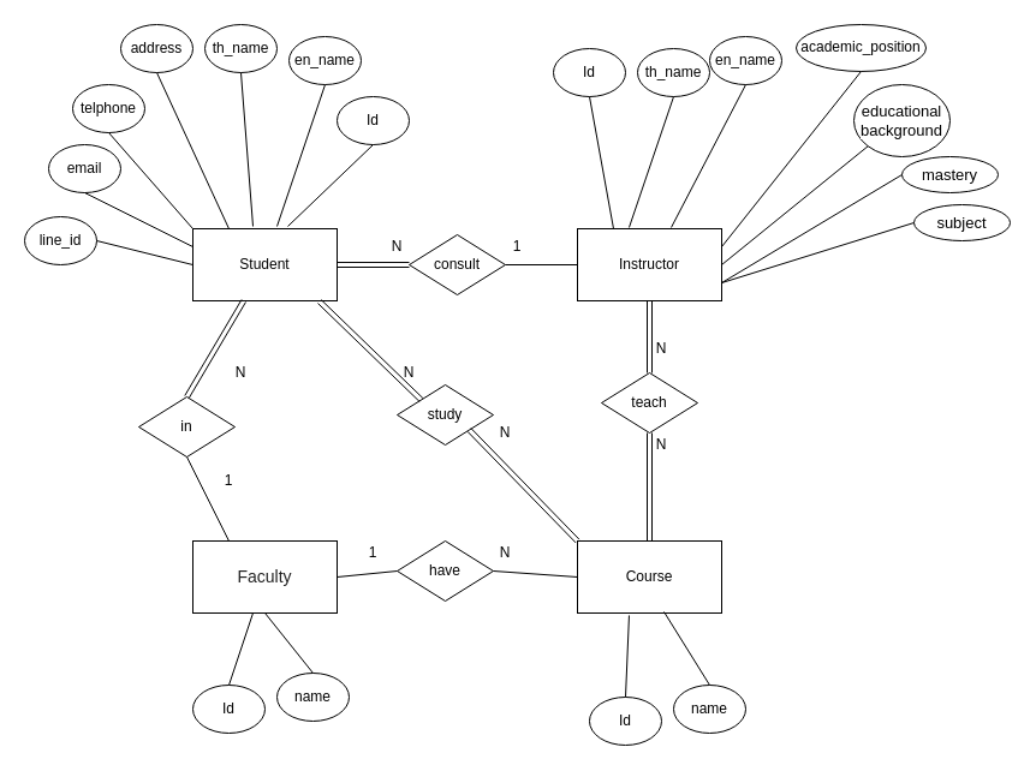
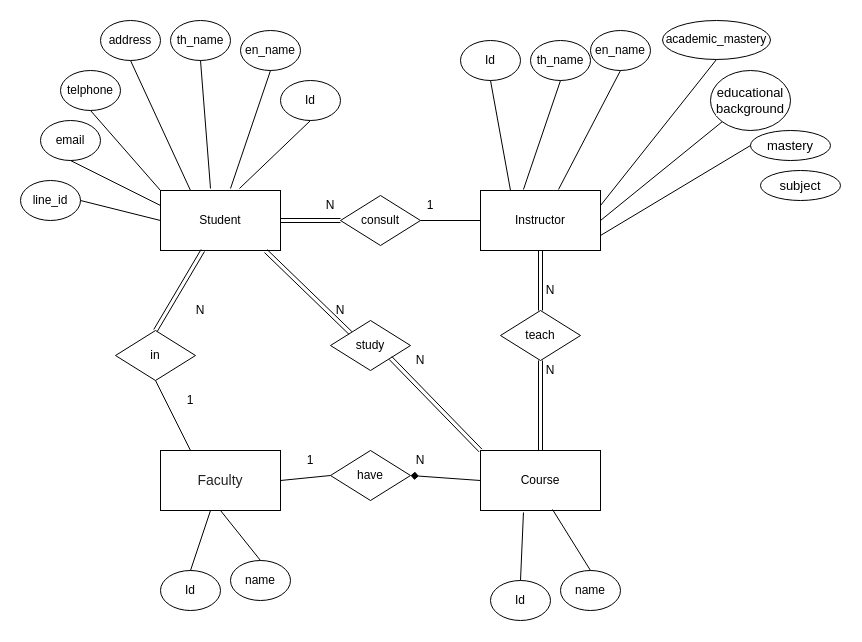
  <mxCell id="0" />
  <mxCell id="1" parent="0" />
  <mxCell id="2" value="Student" style="rounded=0;whiteSpace=wrap;html=1;" parent="1" vertex="1"><mxGeometry x="160" y="190" width="120" height="60" as="geometry" /></mxCell>
  <mxCell id="3" value="Instructor" style="rounded=0;whiteSpace=wrap;html=1;" parent="1" vertex="1"><mxGeometry x="480" y="190" width="120" height="60" as="geometry" /></mxCell>
  <mxCell id="4" value="Course" style="rounded=0;whiteSpace=wrap;html=1;" parent="1" vertex="1"><mxGeometry x="480" y="450" width="120" height="60" as="geometry" /></mxCell>
  <mxCell id="5" value="&lt;span style=&quot;color: rgba(0 , 0 , 0 , 0.87) ; font-family: &amp;#34;arial&amp;#34; , sans-serif ; font-size: 14px ; text-align: left ; white-space: normal ; background-color: rgb(255 , 255 , 255)&quot;&gt;Faculty&lt;/span&gt;" style="rounded=0;whiteSpace=wrap;html=1;" parent="1" vertex="1"><mxGeometry x="160" y="450" width="120" height="60" as="geometry" /></mxCell>
  <mxCell id="6" value="Id" style="ellipse;whiteSpace=wrap;html=1;" parent="1" vertex="1"><mxGeometry x="280" y="80" width="60" height="40" as="geometry" /></mxCell>
  <mxCell id="7" value="" style="endArrow=none;html=1;entryX=0.5;entryY=1;entryDx=0;entryDy=0;exitX=0.658;exitY=-0.033;exitDx=0;exitDy=0;exitPerimeter=0;" parent="1" source="2" target="6" edge="1"><mxGeometry width="50" height="50" relative="1" as="geometry"><mxPoint x="200" y="180" as="sourcePoint" /><mxPoint x="250" y="130" as="targetPoint" /></mxGeometry></mxCell>
  <mxCell id="8" value="en_name" style="ellipse;whiteSpace=wrap;html=1;" parent="1" vertex="1"><mxGeometry width="60" height="40" as="geometry" x="240" y="30" /></mxCell>
  <mxCell id="9" value="" style="endArrow=none;html=1;entryX=0.5;entryY=1;entryDx=0;entryDy=0;" parent="1" target="8" edge="1"><mxGeometry width="50" height="50" relative="1" as="geometry"><mxPoint x="230" y="188" as="sourcePoint" /><mxPoint x="181.04" y="130" as="targetPoint" /></mxGeometry></mxCell>
  <mxCell id="10" value="th_name" style="ellipse;whiteSpace=wrap;html=1;" parent="1" vertex="1"><mxGeometry x="170" y="20" width="60" height="40" as="geometry" /></mxCell>
  <mxCell id="11" value="" style="endArrow=none;html=1;entryX=0.5;entryY=1;entryDx=0;entryDy=0;" parent="1" target="10" edge="1"><mxGeometry width="50" height="50" relative="1" as="geometry"><mxPoint x="210" y="188" as="sourcePoint" /><mxPoint x="120" y="130" as="targetPoint" /></mxGeometry></mxCell>
  <mxCell id="12" value="address&lt;span style=&quot;color: rgba(0 , 0 , 0 , 0) ; font-family: monospace ; font-size: 0px ; white-space: nowrap&quot;&gt;%3CmxGraphModel%3E%3Croot%3E%3CmxCell%20id%3D%220%22%2F%3E%3CmxCell%20id%3D%221%22%20parent%3D%220%22%2F%3E%3CmxCell%20id%3D%222%22%20value%3D%22th_name%22%20style%3D%22ellipse%3BwhiteSpace%3Dwrap%3Bhtml%3D1%3B%22%20vertex%3D%221%22%20parent%3D%221%22%3E%3CmxGeometry%20x%3D%2250%22%20width%3D%2260%22%20height%3D%2240%22%20as%3D%22geometry%22%2F%3E%3C%2FmxCell%3E%3CmxCell%20id%3D%223%22%20value%3D%22%22%20style%3D%22endArrow%3Dnone%3Bhtml%3D1%3BentryX%3D0.5%3BentryY%3D1%3BentryDx%3D0%3BentryDy%3D0%3B%22%20edge%3D%221%22%20target%3D%222%22%20parent%3D%221%22%3E%3CmxGeometry%20width%3D%2250%22%20height%3D%2250%22%20relative%3D%221%22%20as%3D%22geometry%22%3E%3CmxPoint%20x%3D%2290%22%20y%3D%22158%22%20as%3D%22sourcePoint%22%2F%3E%3CmxPoint%20y%3D%22100%22%20as%3D%22targetPoint%22%2F%3E%3C%2FmxGeometry%3E%3C%2FmxCell%3E%3C%2Froot%3E%3C%2FmxGraphModel%3E&lt;/span&gt;" style="ellipse;whiteSpace=wrap;html=1;" parent="1" vertex="1"><mxGeometry x="100" y="20" width="60" height="40" as="geometry" /></mxCell>
  <mxCell id="13" value="" style="endArrow=none;html=1;entryX=0.5;entryY=1;entryDx=0;entryDy=0;exitX=0.25;exitY=0;exitDx=0;exitDy=0;" parent="1" source="2" target="12" edge="1"><mxGeometry width="50" height="50" relative="1" as="geometry"><mxPoint x="150" y="188" as="sourcePoint" /><mxPoint x="60" y="130" as="targetPoint" /></mxGeometry></mxCell>
  <mxCell id="14" value="telphone" style="ellipse;whiteSpace=wrap;html=1;" parent="1" vertex="1"><mxGeometry x="60" y="70" width="60" height="40" as="geometry" /></mxCell>
  <mxCell id="15" value="" style="endArrow=none;html=1;entryX=0.5;entryY=1;entryDx=0;entryDy=0;exitX=0;exitY=0;exitDx=0;exitDy=0;" parent="1" source="2" target="14" edge="1"><mxGeometry width="50" height="50" relative="1" as="geometry"><mxPoint x="140" y="195" as="sourcePoint" /><mxPoint x="10" y="170" as="targetPoint" /></mxGeometry></mxCell>
  <mxCell id="16" value="email" style="ellipse;whiteSpace=wrap;html=1;" parent="1" vertex="1"><mxGeometry x="40" y="120" width="60" height="40" as="geometry" /></mxCell>
  <mxCell id="17" value="" style="endArrow=none;html=1;entryX=0.5;entryY=1;entryDx=0;entryDy=0;exitX=0;exitY=0.25;exitDx=0;exitDy=0;" parent="1" source="2" target="16" edge="1"><mxGeometry width="50" height="50" relative="1" as="geometry"><mxPoint x="80" y="278" as="sourcePoint" /><mxPoint x="-10" y="220" as="targetPoint" /></mxGeometry></mxCell>
  <mxCell id="18" value="line_id" style="ellipse;whiteSpace=wrap;html=1;" parent="1" vertex="1"><mxGeometry x="20" y="180" width="60" height="40" as="geometry" /></mxCell>
  <mxCell id="19" value="" style="endArrow=none;html=1;entryX=1;entryY=0.5;entryDx=0;entryDy=0;" parent="1" target="18" edge="1"><mxGeometry width="50" height="50" relative="1" as="geometry"><mxPoint x="160" y="220" as="sourcePoint" /><mxPoint x="160" y="170" as="targetPoint" /></mxGeometry></mxCell>
  <mxCell id="20" value="th_name" style="ellipse;whiteSpace=wrap;html=1;" parent="1" vertex="1"><mxGeometry x="530" y="40" width="60" height="40" as="geometry" /></mxCell>
  <mxCell id="21" value="" style="endArrow=none;html=1;entryX=0.5;entryY=1;entryDx=0;entryDy=0;exitX=0.358;exitY=-0.017;exitDx=0;exitDy=0;exitPerimeter=0;" parent="1" source="3" target="20" edge="1"><mxGeometry width="50" height="50" relative="1" as="geometry"><mxPoint x="530" y="210" as="sourcePoint" /><mxPoint x="450" y="160" as="targetPoint" /></mxGeometry></mxCell>
  <mxCell id="22" value="en_name" style="ellipse;whiteSpace=wrap;html=1;" parent="1" vertex="1"><mxGeometry x="590" y="30" width="60" height="40" as="geometry" /></mxCell>
  <mxCell id="23" value="" style="endArrow=none;html=1;entryX=0.5;entryY=1;entryDx=0;entryDy=0;exitX=0.65;exitY=-0.017;exitDx=0;exitDy=0;exitPerimeter=0;" parent="1" source="3" target="22" edge="1"><mxGeometry width="50" height="50" relative="1" as="geometry"><mxPoint x="590" y="190" as="sourcePoint" /><mxPoint x="549.96" y="163.98" as="targetPoint" /></mxGeometry></mxCell>
- <mxCell id="24" value="academic_position" style="ellipse;whiteSpace=wrap;html=1;" parent="1" vertex="1"><mxGeometry x="662" y="20" width="108" height="38.98" as="geometry" /></mxCell>
+ <mxCell id="24" value="academic_mastery" style="ellipse;whiteSpace=wrap;html=1;" parent="1" vertex="1"><mxGeometry x="662" y="20" width="108" height="38.98" as="geometry" /></mxCell>
  <mxCell id="25" value="" style="endArrow=none;html=1;entryX=0.5;entryY=1;entryDx=0;entryDy=0;exitX=1;exitY=0.25;exitDx=0;exitDy=0;" parent="1" source="3" target="24" edge="1"><mxGeometry width="50" height="50" relative="1" as="geometry"><mxPoint x="610" y="220" as="sourcePoint" /><mxPoint x="601.96" y="195" as="targetPoint" /></mxGeometry></mxCell>
  <mxCell id="26" value="&lt;span style=&quot;font-family: &amp;#34;arial&amp;#34; , &amp;#34;helvetica&amp;#34; , sans-serif ; font-size: 13px ; background-color: rgb(255 , 255 , 255)&quot;&gt;educational background&lt;/span&gt;" style="ellipse;whiteSpace=wrap;html=1;" parent="1" vertex="1"><mxGeometry x="710" y="70" width="80" height="60" as="geometry" /></mxCell>
  <mxCell id="27" value="" style="endArrow=none;html=1;entryX=0;entryY=1;entryDx=0;entryDy=0;exitX=1;exitY=0.5;exitDx=0;exitDy=0;" parent="1" source="3" target="26" edge="1"><mxGeometry width="50" height="50" relative="1" as="geometry"><mxPoint x="658" y="258.98" as="sourcePoint" /><mxPoint x="649.96" y="233.98" as="targetPoint" /></mxGeometry></mxCell>
  <mxCell id="28" value="&lt;span style=&quot;font-family: &amp;#34;arial&amp;#34; , &amp;#34;helvetica&amp;#34; , sans-serif ; font-size: 13px ; background-color: rgb(255 , 255 , 255)&quot;&gt;mastery&lt;/span&gt;" style="ellipse;whiteSpace=wrap;html=1;" parent="1" vertex="1"><mxGeometry x="750" y="130" width="80" height="30" as="geometry" /></mxCell>
  <mxCell id="29" value="" style="endArrow=none;html=1;entryX=0;entryY=0.5;entryDx=0;entryDy=0;exitX=1;exitY=0.75;exitDx=0;exitDy=0;" parent="1" source="3" target="28" edge="1"><mxGeometry width="50" height="50" relative="1" as="geometry"><mxPoint x="610" y="270" as="sourcePoint" /><mxPoint x="659.96" y="293.98" as="targetPoint" /></mxGeometry></mxCell>
  <mxCell id="30" value="&lt;font face=&quot;arial, helvetica, sans-serif&quot;&gt;&lt;span style=&quot;font-size: 13px ; background-color: rgb(255 , 255 , 255)&quot;&gt;subject&lt;/span&gt;&lt;/font&gt;" style="ellipse;whiteSpace=wrap;html=1;" parent="1" vertex="1"><mxGeometry x="760" y="170" width="80" height="30" as="geometry" /></mxCell>
- <mxCell id="31" value="" style="endArrow=none;html=1;entryX=0;entryY=0.5;entryDx=0;entryDy=0;exitX=1;exitY=0.75;exitDx=0;exitDy=0;" parent="1" source="3" target="30" edge="1"><mxGeometry width="50" height="50" relative="1" as="geometry"><mxPoint x="580" y="295" as="sourcePoint" /><mxPoint x="649.96" y="348.98" as="targetPoint" /></mxGeometry></mxCell>
  <mxCell id="32" value="teach" style="rhombus;whiteSpace=wrap;html=1;" parent="1" vertex="1"><mxGeometry x="500" y="310" width="80" height="50" as="geometry" /></mxCell>
  <mxCell id="33" value="study" style="rhombus;whiteSpace=wrap;html=1;" parent="1" vertex="1"><mxGeometry x="330" y="320" width="80" height="50" as="geometry" /></mxCell>
  <mxCell id="34" value="consult" style="rhombus;whiteSpace=wrap;html=1;" parent="1" vertex="1"><mxGeometry x="340" y="195" width="80" height="50" as="geometry" /></mxCell>
  <mxCell id="35" value="" style="endArrow=none;html=1;entryX=0;entryY=0.5;entryDx=0;entryDy=0;exitX=1;exitY=0.5;exitDx=0;exitDy=0;" parent="1" source="34" target="3" edge="1"><mxGeometry width="50" height="50" relative="1" as="geometry"><mxPoint x="400" y="260" as="sourcePoint" /><mxPoint x="450" y="210" as="targetPoint" /></mxGeometry></mxCell>
  <mxCell id="36" value="in" style="rhombus;whiteSpace=wrap;html=1;" parent="1" vertex="1"><mxGeometry x="115" y="330" width="80" height="50" as="geometry" /></mxCell>
  <mxCell id="37" value="" style="endArrow=none;html=1;entryX=0.25;entryY=0;entryDx=0;entryDy=0;exitX=0.5;exitY=1;exitDx=0;exitDy=0;" parent="1" source="36" target="5" edge="1"><mxGeometry width="50" height="50" relative="1" as="geometry"><mxPoint x="180" y="300" as="sourcePoint" /><mxPoint x="220.04" y="261.02" as="targetPoint" /></mxGeometry></mxCell>
  <mxCell id="38" value="have" style="rhombus;whiteSpace=wrap;html=1;" parent="1" vertex="1"><mxGeometry x="330" y="450" width="80" height="50" as="geometry" /></mxCell>
  <mxCell id="39" value="" style="endArrow=none;html=1;entryX=0;entryY=0.5;entryDx=0;entryDy=0;exitX=1;exitY=0.5;exitDx=0;exitDy=0;" parent="1" source="5" target="38" edge="1"><mxGeometry width="50" height="50" relative="1" as="geometry"><mxPoint x="290" y="480" as="sourcePoint" /><mxPoint x="340" y="430" as="targetPoint" /></mxGeometry></mxCell>
- <mxCell id="40" value="" style="endArrow=none;html=1;exitX=0;exitY=0.5;exitDx=0;exitDy=0;entryX=1;entryY=0.5;entryDx=0;entryDy=0;" parent="1" source="4" target="38" edge="1"><mxGeometry width="50" height="50" relative="1" as="geometry"><mxPoint x="290" y="490" as="sourcePoint" /><mxPoint x="410" y="480" as="targetPoint" /></mxGeometry></mxCell>
+ <mxCell id="40" value="" style="endArrow=diamond;html=1;exitX=0;exitY=0.5;exitDx=0;exitDy=0;entryX=1;entryY=0.5;entryDx=0;entryDy=0;" parent="1" source="4" target="38" edge="1"><mxGeometry width="50" height="50" relative="1" as="geometry"><mxPoint x="290" y="490" as="sourcePoint" /><mxPoint x="410" y="480" as="targetPoint" /></mxGeometry></mxCell>
  <mxCell id="41" value="Id" style="ellipse;whiteSpace=wrap;html=1;" parent="1" vertex="1"><mxGeometry x="160" y="570" width="60" height="40" as="geometry" /></mxCell>
  <mxCell id="42" value="" style="endArrow=none;html=1;entryX=0.5;entryY=0;entryDx=0;entryDy=0;" parent="1" source="5" target="41" edge="1"><mxGeometry width="50" height="50" relative="1" as="geometry"><mxPoint x="258.96" y="708.02" as="sourcePoint" /><mxPoint x="270" y="650" as="targetPoint" /></mxGeometry></mxCell>
  <mxCell id="43" value="name" style="ellipse;whiteSpace=wrap;html=1;" parent="1" vertex="1"><mxGeometry x="230" y="560" width="60" height="40" as="geometry" /></mxCell>
  <mxCell id="44" value="" style="endArrow=none;html=1;exitX=0.5;exitY=1;exitDx=0;exitDy=0;entryX=0.5;entryY=0;entryDx=0;entryDy=0;" parent="1" source="5" target="43" edge="1"><mxGeometry width="50" height="50" relative="1" as="geometry"><mxPoint x="230" y="708" as="sourcePoint" /><mxPoint x="220" y="540" as="targetPoint" /></mxGeometry></mxCell>
  <mxCell id="45" value="Id" style="ellipse;whiteSpace=wrap;html=1;" parent="1" vertex="1"><mxGeometry x="490" y="580" width="60" height="40" as="geometry" /></mxCell>
  <mxCell id="46" value="" style="endArrow=none;html=1;entryX=0.5;entryY=0;entryDx=0;entryDy=0;exitX=0.358;exitY=1.033;exitDx=0;exitDy=0;exitPerimeter=0;" parent="1" source="4" target="45" edge="1"><mxGeometry width="50" height="50" relative="1" as="geometry"><mxPoint x="540" y="520" as="sourcePoint" /><mxPoint x="600" y="660" as="targetPoint" /></mxGeometry></mxCell>
  <mxCell id="47" value="name" style="ellipse;whiteSpace=wrap;html=1;" parent="1" vertex="1"><mxGeometry x="560" y="570" width="60" height="40" as="geometry" /></mxCell>
  <mxCell id="48" value="" style="endArrow=none;html=1;exitX=0.6;exitY=0.983;exitDx=0;exitDy=0;entryX=0.5;entryY=0;entryDx=0;entryDy=0;exitPerimeter=0;" parent="1" source="4" target="47" edge="1"><mxGeometry width="50" height="50" relative="1" as="geometry"><mxPoint x="550" y="520" as="sourcePoint" /><mxPoint x="550" y="550" as="targetPoint" /></mxGeometry></mxCell>
  <mxCell id="49" value="1" style="text;html=1;strokeColor=none;fillColor=none;align=center;verticalAlign=middle;whiteSpace=wrap;rounded=0;" parent="1" vertex="1"><mxGeometry x="410" y="195" width="40" height="20" as="geometry" /></mxCell>
  <mxCell id="50" value="N" style="text;html=1;strokeColor=none;fillColor=none;align=center;verticalAlign=middle;whiteSpace=wrap;rounded=0;" parent="1" vertex="1"><mxGeometry x="310" y="195" width="40" height="20" as="geometry" /></mxCell>
  <mxCell id="51" value="N" style="text;html=1;strokeColor=none;fillColor=none;align=center;verticalAlign=middle;whiteSpace=wrap;rounded=0;" parent="1" vertex="1"><mxGeometry x="530" y="360" width="40" height="20" as="geometry" /></mxCell>
  <mxCell id="52" value="N" style="text;html=1;strokeColor=none;fillColor=none;align=center;verticalAlign=middle;whiteSpace=wrap;rounded=0;" parent="1" vertex="1"><mxGeometry x="320" y="300" width="40" height="20" as="geometry" /></mxCell>
  <mxCell id="53" value="N" style="text;html=1;strokeColor=none;fillColor=none;align=center;verticalAlign=middle;whiteSpace=wrap;rounded=0;" parent="1" vertex="1"><mxGeometry x="400" y="350" width="40" height="20" as="geometry" /></mxCell>
  <mxCell id="54" value="N" style="text;html=1;strokeColor=none;fillColor=none;align=center;verticalAlign=middle;whiteSpace=wrap;rounded=0;" parent="1" vertex="1"><mxGeometry x="180" y="300" width="40" height="20" as="geometry" /></mxCell>
  <mxCell id="55" value="1" style="text;html=1;strokeColor=none;fillColor=none;align=center;verticalAlign=middle;whiteSpace=wrap;rounded=0;" parent="1" vertex="1"><mxGeometry x="170" y="390" width="40" height="20" as="geometry" /></mxCell>
  <mxCell id="56" value="1" style="text;html=1;strokeColor=none;fillColor=none;align=center;verticalAlign=middle;whiteSpace=wrap;rounded=0;" parent="1" vertex="1"><mxGeometry x="290" y="450" width="40" height="20" as="geometry" /></mxCell>
  <mxCell id="57" value="N" style="text;html=1;strokeColor=none;fillColor=none;align=center;verticalAlign=middle;whiteSpace=wrap;rounded=0;" parent="1" vertex="1"><mxGeometry x="400" y="450" width="40" height="20" as="geometry" /></mxCell>
  <mxCell id="58" value="N" style="text;html=1;strokeColor=none;fillColor=none;align=center;verticalAlign=middle;whiteSpace=wrap;rounded=0;" parent="1" vertex="1"><mxGeometry x="530" y="280" width="40" height="20" as="geometry" /></mxCell>
  <mxCell id="59" value="" style="shape=link;html=1;entryX=0.25;entryY=0;entryDx=0;entryDy=0;exitX=0.5;exitY=0;exitDx=0;exitDy=0;" parent="1" source="4" target="51" edge="1"><mxGeometry width="50" height="50" relative="1" as="geometry"><mxPoint x="490" y="425" as="sourcePoint" /><mxPoint x="540" y="375" as="targetPoint" /></mxGeometry></mxCell>
  <mxCell id="60" value="" style="shape=link;html=1;entryX=0.5;entryY=1;entryDx=0;entryDy=0;" parent="1" source="32" target="3" edge="1"><mxGeometry width="50" height="50" relative="1" as="geometry"><mxPoint x="510" y="355" as="sourcePoint" /><mxPoint x="510" y="265" as="targetPoint" /></mxGeometry></mxCell>
  <mxCell id="61" value="" style="shape=link;html=1;entryX=1;entryY=1;entryDx=0;entryDy=0;exitX=0;exitY=0;exitDx=0;exitDy=0;" parent="1" source="4" target="33" edge="1"><mxGeometry width="50" height="50" relative="1" as="geometry"><mxPoint x="450" y="390" as="sourcePoint" /><mxPoint x="450" y="300" as="targetPoint" /></mxGeometry></mxCell>
  <mxCell id="62" value="" style="shape=link;html=1;exitX=0;exitY=0;exitDx=0;exitDy=0;entryX=0.878;entryY=1.01;entryDx=0;entryDy=0;entryPerimeter=0;" parent="1" source="33" target="2" edge="1"><mxGeometry width="50" height="50" relative="1" as="geometry"><mxPoint x="410" y="337.5" as="sourcePoint" /><mxPoint x="320" y="245" as="targetPoint" /></mxGeometry></mxCell>
  <mxCell id="63" value="" style="shape=link;html=1;exitX=0;exitY=0.5;exitDx=0;exitDy=0;entryX=1;entryY=0.5;entryDx=0;entryDy=0;" parent="1" source="34" target="2" edge="1"><mxGeometry width="50" height="50" relative="1" as="geometry"><mxPoint x="360" y="342.5" as="sourcePoint" /><mxPoint x="275.36" y="260.6" as="targetPoint" /></mxGeometry></mxCell>
  <mxCell id="64" value="" style="shape=link;html=1;exitX=0.5;exitY=0;exitDx=0;exitDy=0;" parent="1" source="36" target="2" edge="1"><mxGeometry width="50" height="50" relative="1" as="geometry"><mxPoint x="300" y="361.9" as="sourcePoint" /><mxPoint x="215.36" y="280" as="targetPoint" /></mxGeometry></mxCell>
  <mxCell id="65" value="Id" style="ellipse;whiteSpace=wrap;html=1;" parent="1" vertex="1"><mxGeometry x="460" y="40" width="60" height="40" as="geometry" /></mxCell>
  <mxCell id="66" value="" style="endArrow=none;html=1;entryX=0.5;entryY=1;entryDx=0;entryDy=0;exitX=0.25;exitY=0;exitDx=0;exitDy=0;" parent="1" source="3" target="65" edge="1"><mxGeometry width="50" height="50" relative="1" as="geometry"><mxPoint x="248.96" y="198.02" as="sourcePoint" /><mxPoint x="260" y="140" as="targetPoint" /></mxGeometry></mxCell>
